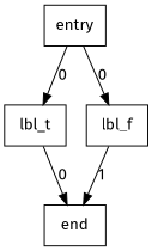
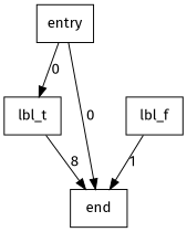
  digraph {
    fontname="Fira Sans"
    node [fontname="Fira Sans" shape=record]
    edge [fontname="Fira Sans"]
    n1 [label=entry]
    n2 [label=lbl_t]
    n3 [label=lbl_f]
    n4 [label=end]
    n1 -> n2 [label=0]
-   n1 -> n3 [label=0]
-   n2 -> n4 [label=0]
+   n1 -> n4 [label=0]
+   n2 -> n4 [label=8]
    n3 -> n4 [label=1]
  }
